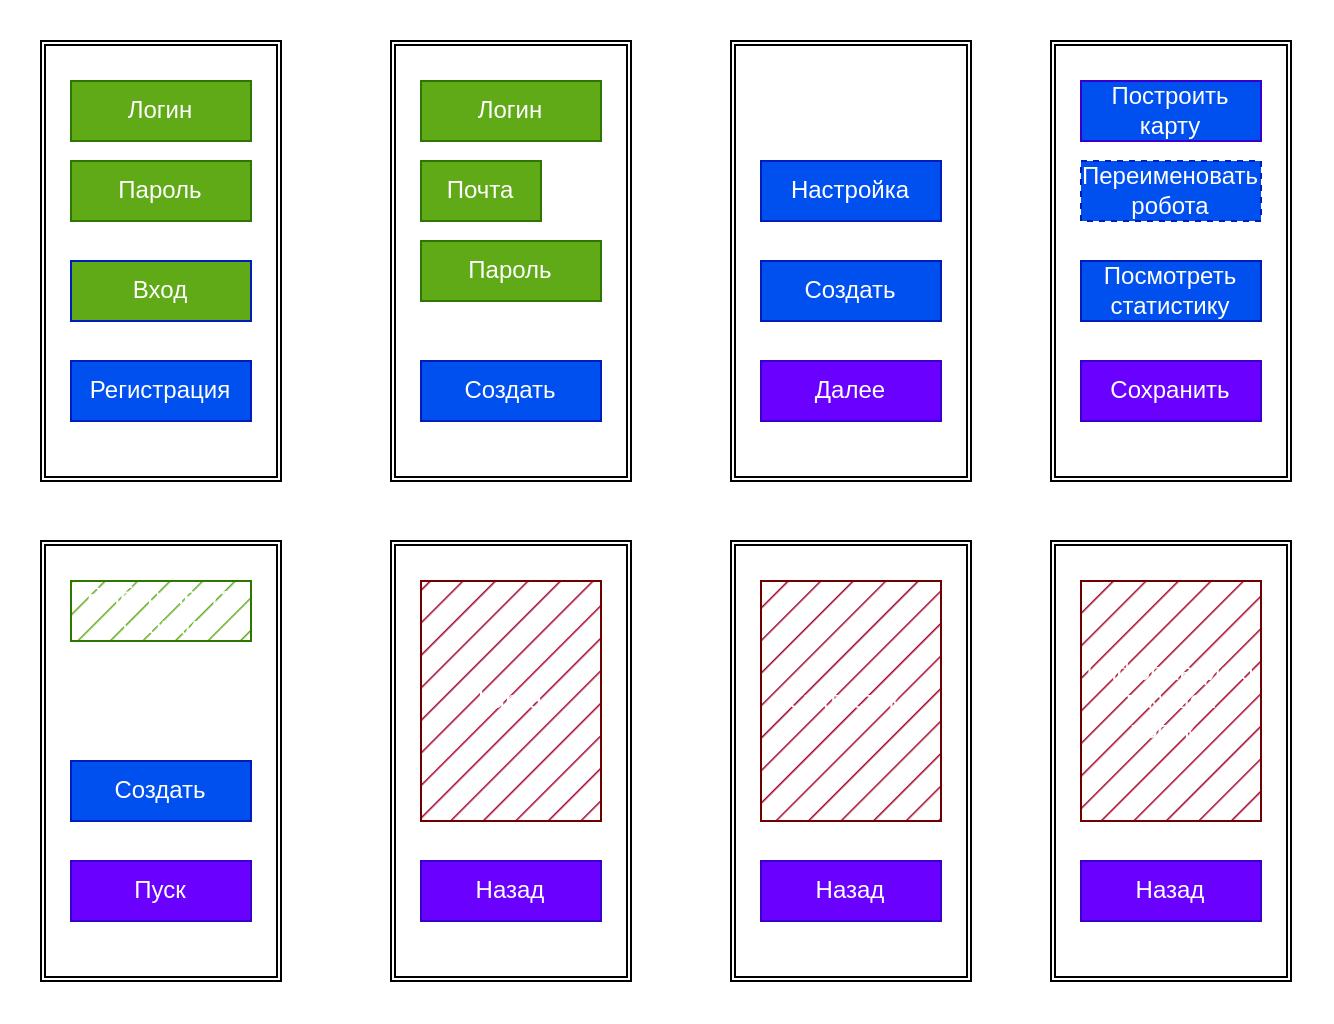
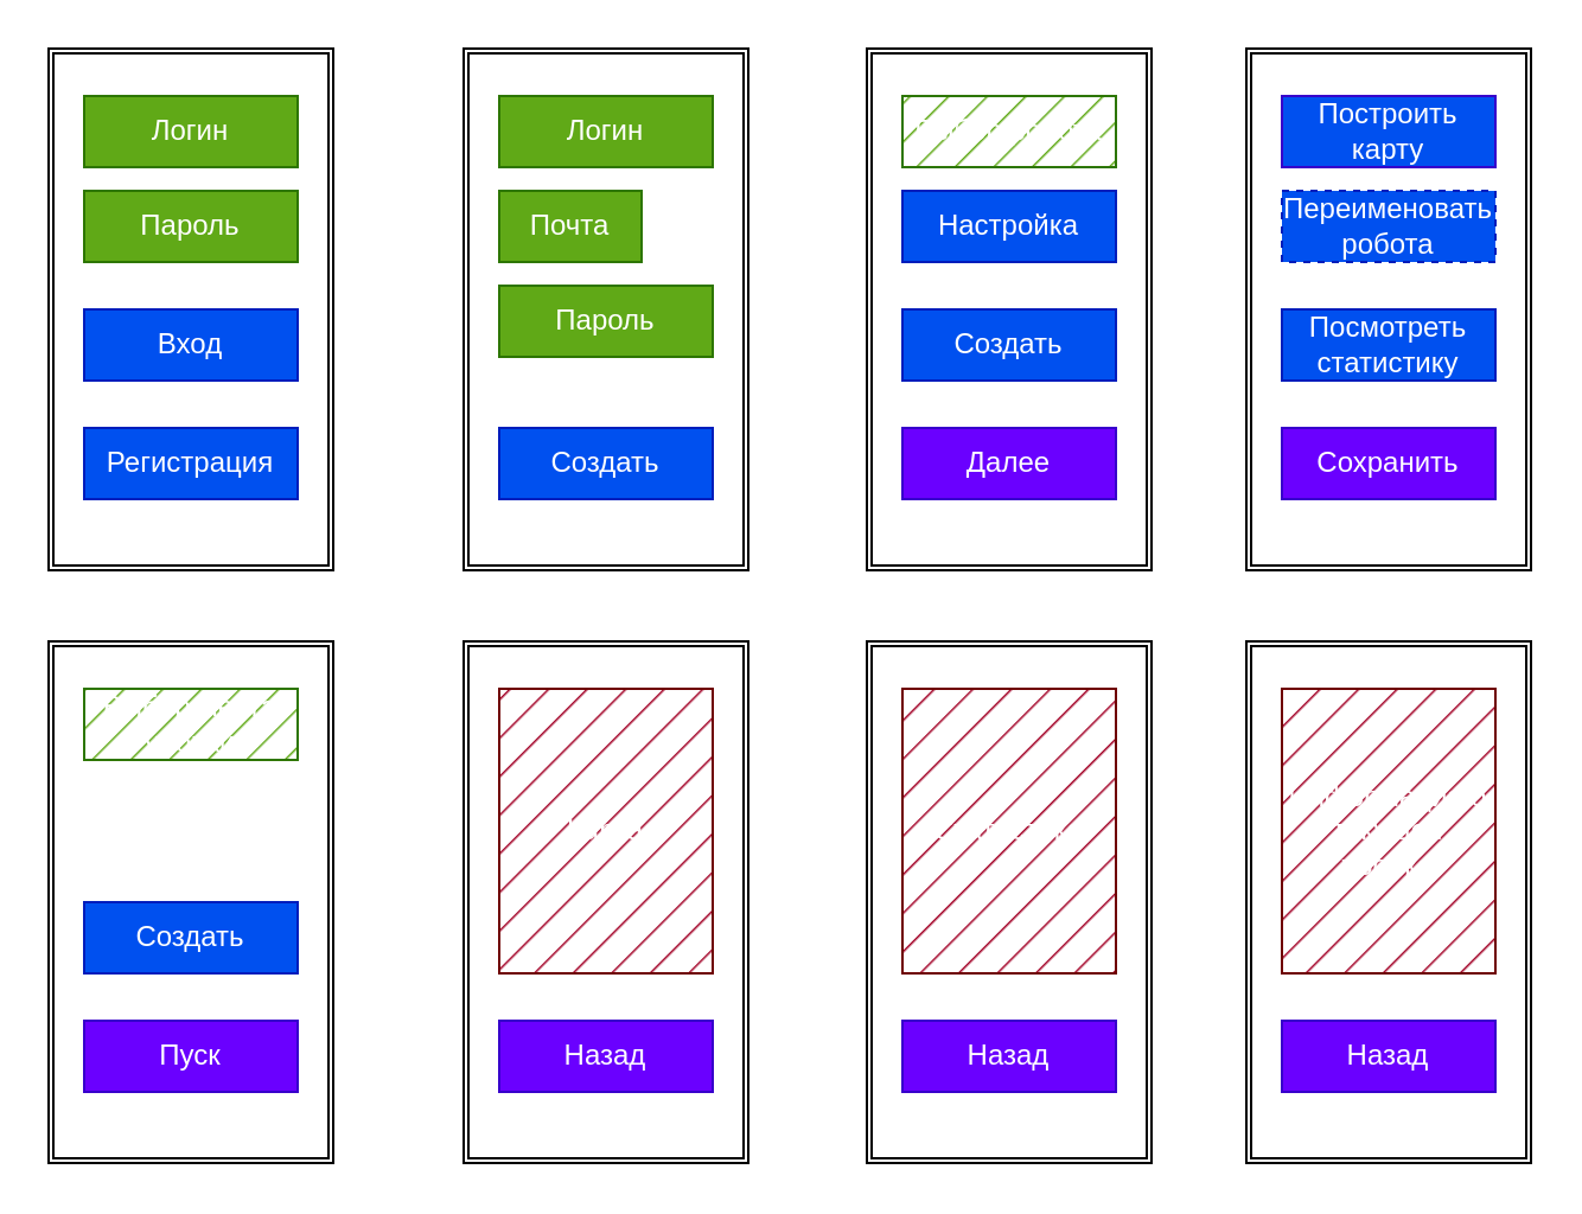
  <mxCell id="0" />
  <mxCell id="1" parent="0" />
  <mxCell id="2" value="" style="shape=ext;double=1;rounded=0;whiteSpace=wrap;html=1;" vertex="1" parent="1"><mxGeometry x="20" y="20" width="120" height="220" as="geometry" /></mxCell>
  <mxCell id="3" value="" style="shape=ext;double=1;rounded=0;whiteSpace=wrap;html=1;" vertex="1" parent="1"><mxGeometry x="195" y="20" width="120" height="220" as="geometry" /></mxCell>
  <mxCell id="4" value="Логин" style="rounded=0;whiteSpace=wrap;html=1;fillColor=#60a917;fontColor=#ffffff;strokeColor=#2D7600;" vertex="1" parent="1"><mxGeometry x="35" y="40" width="90" height="30" as="geometry" /></mxCell>
  <mxCell id="5" value="Пароль" style="rounded=0;whiteSpace=wrap;html=1;fillColor=#60a917;fontColor=#ffffff;strokeColor=#2D7600;" vertex="1" parent="1"><mxGeometry x="35" y="80" width="90" height="30" as="geometry" /></mxCell>
- <mxCell id="6" value="Вход" style="rounded=0;whiteSpace=wrap;html=1;fillColor=#60a917;fontColor=#ffffff;strokeColor=#001DBC;" vertex="1" parent="1"><mxGeometry x="35" y="130" width="90" height="30" as="geometry" /></mxCell>
+ <mxCell id="6" value="Вход" style="rounded=0;whiteSpace=wrap;html=1;fillColor=#0050ef;fontColor=#ffffff;strokeColor=#001DBC;" vertex="1" parent="1"><mxGeometry x="35" y="130" width="90" height="30" as="geometry" /></mxCell>
  <mxCell id="7" value="Регистрация" style="rounded=0;whiteSpace=wrap;html=1;fillColor=#0050ef;fontColor=#ffffff;strokeColor=#001DBC;" vertex="1" parent="1"><mxGeometry x="35" y="180" width="90" height="30" as="geometry" /></mxCell>
  <mxCell id="8" value="Логин" style="rounded=0;whiteSpace=wrap;html=1;fillColor=#60a917;fontColor=#ffffff;strokeColor=#2D7600;" vertex="1" parent="1"><mxGeometry x="210" y="40" width="90" height="30" as="geometry" /></mxCell>
  <mxCell id="9" value="Почта" style="rounded=0;whiteSpace=wrap;html=1;fillColor=#60a917;fontColor=#ffffff;strokeColor=#2D7600;" vertex="1" parent="1"><mxGeometry x="210" y="80" width="60" height="30" as="geometry" /></mxCell>
  <mxCell id="10" value="Пароль" style="rounded=0;whiteSpace=wrap;html=1;fillColor=#60a917;fontColor=#ffffff;strokeColor=#2D7600;" vertex="1" parent="1"><mxGeometry x="210" y="120" width="90" height="30" as="geometry" /></mxCell>
  <mxCell id="11" value="Создать" style="rounded=0;whiteSpace=wrap;html=1;fillColor=#0050ef;fontColor=#ffffff;strokeColor=#001DBC;" vertex="1" parent="1"><mxGeometry x="210" y="180" width="90" height="30" as="geometry" /></mxCell>
  <mxCell id="12" value="" style="shape=ext;double=1;rounded=0;whiteSpace=wrap;html=1;" vertex="1" parent="1"><mxGeometry x="365" y="20" width="120" height="220" as="geometry" /></mxCell>
+ <mxCell id="13" value="Выбор робота" style="rounded=0;whiteSpace=wrap;html=1;fillColor=#60a917;fontColor=#ffffff;strokeColor=#2D7600;fillStyle=hatch;" vertex="1" parent="1"><mxGeometry x="380" y="40" width="90" height="30" as="geometry" /></mxCell>
  <mxCell id="14" value="Создать" style="rounded=0;whiteSpace=wrap;html=1;fillColor=#0050ef;fontColor=#ffffff;strokeColor=#001DBC;" vertex="1" parent="1"><mxGeometry x="380" y="130" width="90" height="30" as="geometry" /></mxCell>
  <mxCell id="15" value="" style="shape=ext;double=1;rounded=0;whiteSpace=wrap;html=1;" vertex="1" parent="1"><mxGeometry x="20" y="270" width="120" height="220" as="geometry" /></mxCell>
  <mxCell id="16" value="Выбор места уборки" style="rounded=0;whiteSpace=wrap;html=1;fillColor=#60a917;fontColor=#ffffff;strokeColor=#2D7600;fillStyle=hatch;" vertex="1" parent="1"><mxGeometry x="35" y="290" width="90" height="30" as="geometry" /></mxCell>
  <mxCell id="17" value="Далее" style="rounded=0;whiteSpace=wrap;html=1;fillColor=#6a00ff;fontColor=#ffffff;strokeColor=#3700CC;" vertex="1" parent="1"><mxGeometry x="380" y="180" width="90" height="30" as="geometry" /></mxCell>
  <mxCell id="18" value="Создать" style="rounded=0;whiteSpace=wrap;html=1;fillColor=#0050ef;fontColor=#ffffff;strokeColor=#001DBC;" vertex="1" parent="1"><mxGeometry x="35" y="380" width="90" height="30" as="geometry" /></mxCell>
  <mxCell id="19" value="Пуск" style="rounded=0;whiteSpace=wrap;html=1;fillColor=#6a00ff;fontColor=#ffffff;strokeColor=#3700CC;" vertex="1" parent="1"><mxGeometry x="35" y="430" width="90" height="30" as="geometry" /></mxCell>
  <mxCell id="20" value="Настройка" style="rounded=0;whiteSpace=wrap;html=1;fillColor=#0050ef;fontColor=#ffffff;strokeColor=#001DBC;" vertex="1" parent="1"><mxGeometry x="380" y="80" width="90" height="30" as="geometry" /></mxCell>
  <mxCell id="21" value="" style="shape=ext;double=1;rounded=0;whiteSpace=wrap;html=1;" vertex="1" parent="1"><mxGeometry x="525" y="20" width="120" height="220" as="geometry" /></mxCell>
  <mxCell id="22" value="Построить карту" style="rounded=0;whiteSpace=wrap;html=1;fillColor=#0050ef;fontColor=#ffffff;strokeColor=#3700CC;fillStyle=auto;" vertex="1" parent="1"><mxGeometry x="540" y="40" width="90" height="30" as="geometry" /></mxCell>
  <mxCell id="23" value="Посмотреть статистику" style="rounded=0;whiteSpace=wrap;html=1;fillColor=#0050ef;fontColor=#ffffff;strokeColor=#001DBC;" vertex="1" parent="1"><mxGeometry x="540" y="130" width="90" height="30" as="geometry" /></mxCell>
  <mxCell id="24" value="Сохранить" style="rounded=0;whiteSpace=wrap;html=1;fillColor=#6a00ff;fontColor=#ffffff;strokeColor=#3700CC;" vertex="1" parent="1"><mxGeometry x="540" y="180" width="90" height="30" as="geometry" /></mxCell>
  <mxCell id="25" value="Переименовать&lt;br&gt;робота" style="rounded=0;whiteSpace=wrap;html=1;fillColor=#0050ef;fontColor=#ffffff;strokeColor=#001DBC;dashed=1;" vertex="1" parent="1"><mxGeometry x="540" y="80" width="90" height="30" as="geometry" /></mxCell>
  <mxCell id="26" value="" style="shape=ext;double=1;rounded=0;whiteSpace=wrap;html=1;" vertex="1" parent="1"><mxGeometry x="195" y="270" width="120" height="220" as="geometry" /></mxCell>
  <mxCell id="27" value="Карта" style="rounded=0;whiteSpace=wrap;html=1;fillColor=#a20025;fontColor=#ffffff;strokeColor=#6F0000;fillStyle=hatch;" vertex="1" parent="1"><mxGeometry x="210" y="290" width="90" height="120" as="geometry" /></mxCell>
  <mxCell id="28" value="Назад" style="rounded=0;whiteSpace=wrap;html=1;fillColor=#6a00ff;fontColor=#ffffff;strokeColor=#3700CC;" vertex="1" parent="1"><mxGeometry x="210" y="430" width="90" height="30" as="geometry" /></mxCell>
  <mxCell id="29" value="" style="shape=ext;double=1;rounded=0;whiteSpace=wrap;html=1;" vertex="1" parent="1"><mxGeometry x="365" y="270" width="120" height="220" as="geometry" /></mxCell>
  <mxCell id="30" value="Статистика" style="rounded=0;whiteSpace=wrap;html=1;fillColor=#a20025;fontColor=#ffffff;strokeColor=#6F0000;fillStyle=hatch;" vertex="1" parent="1"><mxGeometry x="380" y="290" width="90" height="120" as="geometry" /></mxCell>
  <mxCell id="31" value="Назад" style="rounded=0;whiteSpace=wrap;html=1;fillColor=#6a00ff;fontColor=#ffffff;strokeColor=#3700CC;" vertex="1" parent="1"><mxGeometry x="380" y="430" width="90" height="30" as="geometry" /></mxCell>
  <mxCell id="32" value="" style="shape=ext;double=1;rounded=0;whiteSpace=wrap;html=1;" vertex="1" parent="1"><mxGeometry x="525" y="270" width="120" height="220" as="geometry" /></mxCell>
  <mxCell id="33" value="Информация о текущей уборке" style="rounded=0;whiteSpace=wrap;html=1;fillColor=#a20025;fontColor=#ffffff;strokeColor=#6F0000;fillStyle=hatch;" vertex="1" parent="1"><mxGeometry x="540" y="290" width="90" height="120" as="geometry" /></mxCell>
  <mxCell id="34" value="Назад" style="rounded=0;whiteSpace=wrap;html=1;fillColor=#6a00ff;fontColor=#ffffff;strokeColor=#3700CC;" vertex="1" parent="1"><mxGeometry x="540" y="430" width="90" height="30" as="geometry" /></mxCell>
